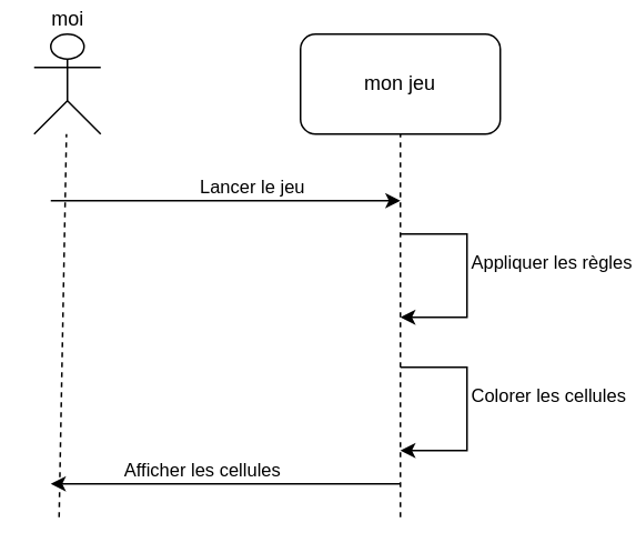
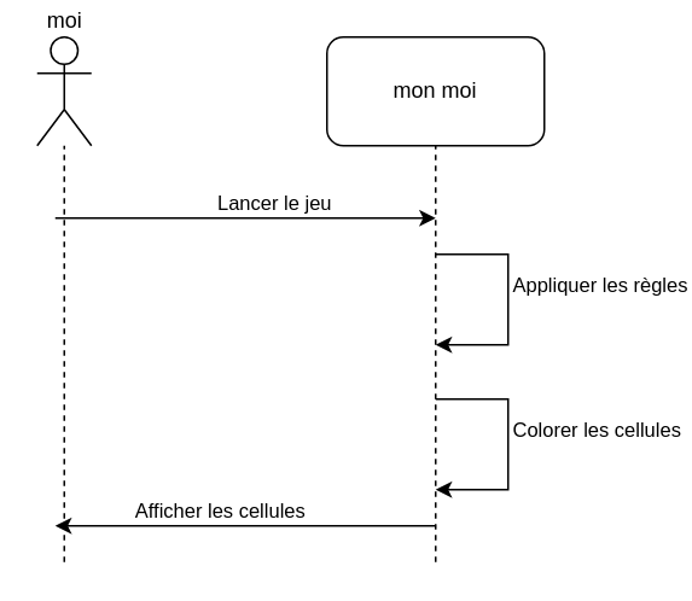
  <mxCell id="0" />
  <mxCell id="1" parent="0" />
- <mxCell id="2" value="moi" style="shape=umlActor;verticalLabelPosition=top;verticalAlign=bottom;html=1;outlineConnect=0;labelPosition=center;align=center;" vertex="1" parent="1"><mxGeometry x="20" y="20" width="40" height="60" as="geometry" /></mxCell>
+ <mxCell id="2" value="moi" style="shape=umlActor;verticalLabelPosition=top;verticalAlign=bottom;html=1;outlineConnect=0;labelPosition=center;align=center;" vertex="1" parent="1"><mxGeometry x="20" y="20" width="30" height="60" as="geometry" /></mxCell>
  <mxCell id="3" value="" style="endArrow=none;dashed=1;html=1;rounded=0;" edge="1" parent="1" target="2"><mxGeometry width="50" height="50" relative="1" as="geometry"><mxPoint x="35" y="310" as="sourcePoint" /><mxPoint x="430" y="480" as="targetPoint" /></mxGeometry></mxCell>
- <mxCell id="4" value="mon jeu" style="rounded=1;whiteSpace=wrap;html=1;" vertex="1" parent="1"><mxGeometry x="180" y="20" width="120" height="60" as="geometry" /></mxCell>
+ <mxCell id="4" value="mon moi" style="rounded=1;whiteSpace=wrap;html=1;" vertex="1" parent="1"><mxGeometry x="180" y="20" width="120" height="60" as="geometry" /></mxCell>
  <mxCell id="5" value="" style="endArrow=none;dashed=1;html=1;rounded=0;" edge="1" parent="1" target="4"><mxGeometry width="50" height="50" relative="1" as="geometry"><mxPoint x="240" y="310" as="sourcePoint" /><mxPoint x="239.66" y="110" as="targetPoint" /></mxGeometry></mxCell>
  <mxCell id="6" value="" style="endArrow=classic;html=1;rounded=0;verticalAlign=bottom;labelPosition=center;verticalLabelPosition=top;align=center;" edge="1" parent="1"><mxGeometry width="50" height="50" relative="1" as="geometry"><mxPoint x="30" y="120" as="sourcePoint" /><mxPoint x="240" y="120" as="targetPoint" /></mxGeometry></mxCell>
  <mxCell id="7" value="Lancer le jeu" style="edgeLabel;html=1;align=center;verticalAlign=bottom;resizable=0;points=[];labelPosition=center;verticalLabelPosition=top;" vertex="1" connectable="0" parent="6"><mxGeometry x="0.146" relative="1" as="geometry"><mxPoint as="offset" /></mxGeometry></mxCell>
  <mxCell id="8" value="" style="endArrow=classic;html=1;rounded=0;" edge="1" parent="1"><mxGeometry width="50" height="50" relative="1" as="geometry"><mxPoint x="240" y="140" as="sourcePoint" /><mxPoint x="240" y="190" as="targetPoint" /><Array as="points"><mxPoint x="280" y="140" /><mxPoint x="280" y="190" /></Array></mxGeometry></mxCell>
  <mxCell id="9" value="Appliquer les règles" style="edgeLabel;html=1;align=left;verticalAlign=middle;resizable=0;points=[];labelPosition=right;verticalLabelPosition=middle;" vertex="1" connectable="0" parent="8"><mxGeometry x="-0.145" y="1" relative="1" as="geometry"><mxPoint as="offset" /></mxGeometry></mxCell>
  <mxCell id="10" value="" style="endArrow=classic;html=1;rounded=0;" edge="1" parent="1"><mxGeometry width="50" height="50" relative="1" as="geometry"><mxPoint x="240" y="220" as="sourcePoint" /><mxPoint x="240" y="270" as="targetPoint" /><Array as="points"><mxPoint x="280" y="220" /><mxPoint x="280" y="270" /></Array></mxGeometry></mxCell>
  <mxCell id="11" value="Colorer les cellules" style="edgeLabel;html=1;align=left;verticalAlign=middle;resizable=0;points=[];labelPosition=right;verticalLabelPosition=middle;" vertex="1" connectable="0" parent="10"><mxGeometry x="-0.145" y="1" relative="1" as="geometry"><mxPoint as="offset" /></mxGeometry></mxCell>
  <mxCell id="12" value="" style="endArrow=classic;html=1;rounded=0;verticalAlign=bottom;labelPosition=center;verticalLabelPosition=top;align=center;" edge="1" parent="1"><mxGeometry width="50" height="50" relative="1" as="geometry"><mxPoint x="240" y="290" as="sourcePoint" /><mxPoint x="30" y="290" as="targetPoint" /></mxGeometry></mxCell>
  <mxCell id="13" value="Afficher les cellules" style="edgeLabel;html=1;align=center;verticalAlign=bottom;resizable=0;points=[];labelPosition=center;verticalLabelPosition=top;" vertex="1" connectable="0" parent="12"><mxGeometry x="0.146" relative="1" as="geometry"><mxPoint as="offset" /></mxGeometry></mxCell>
